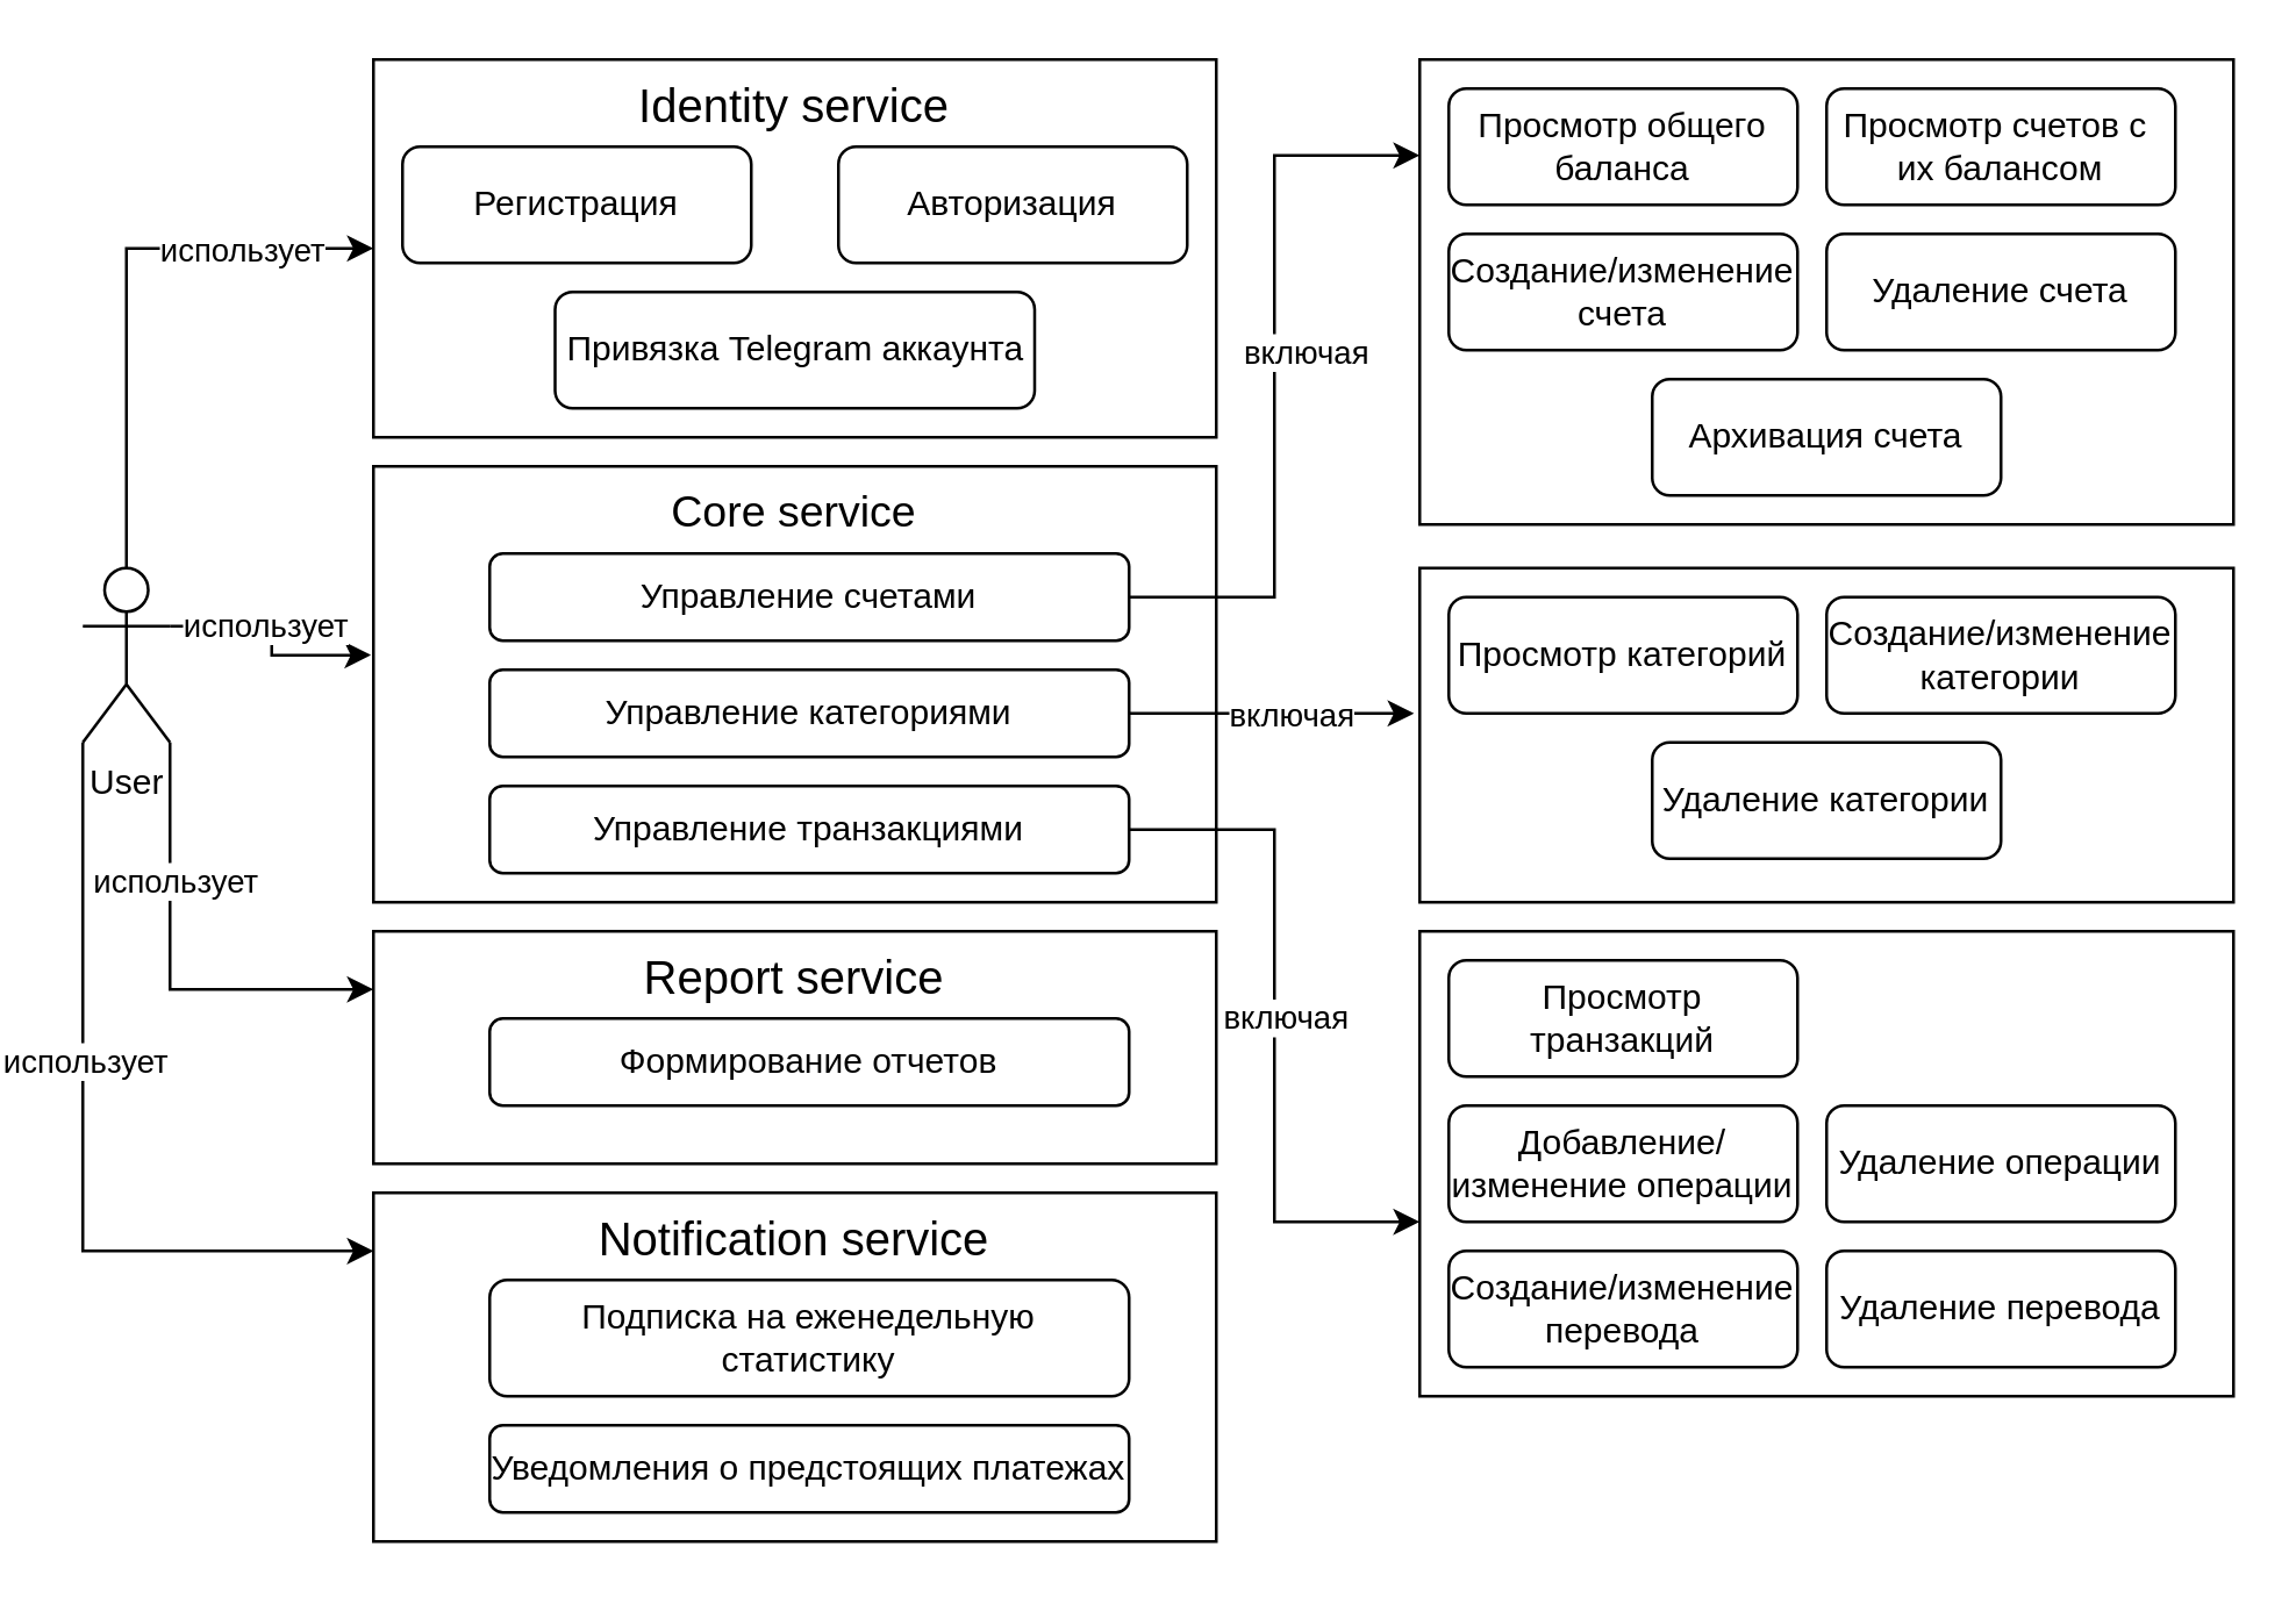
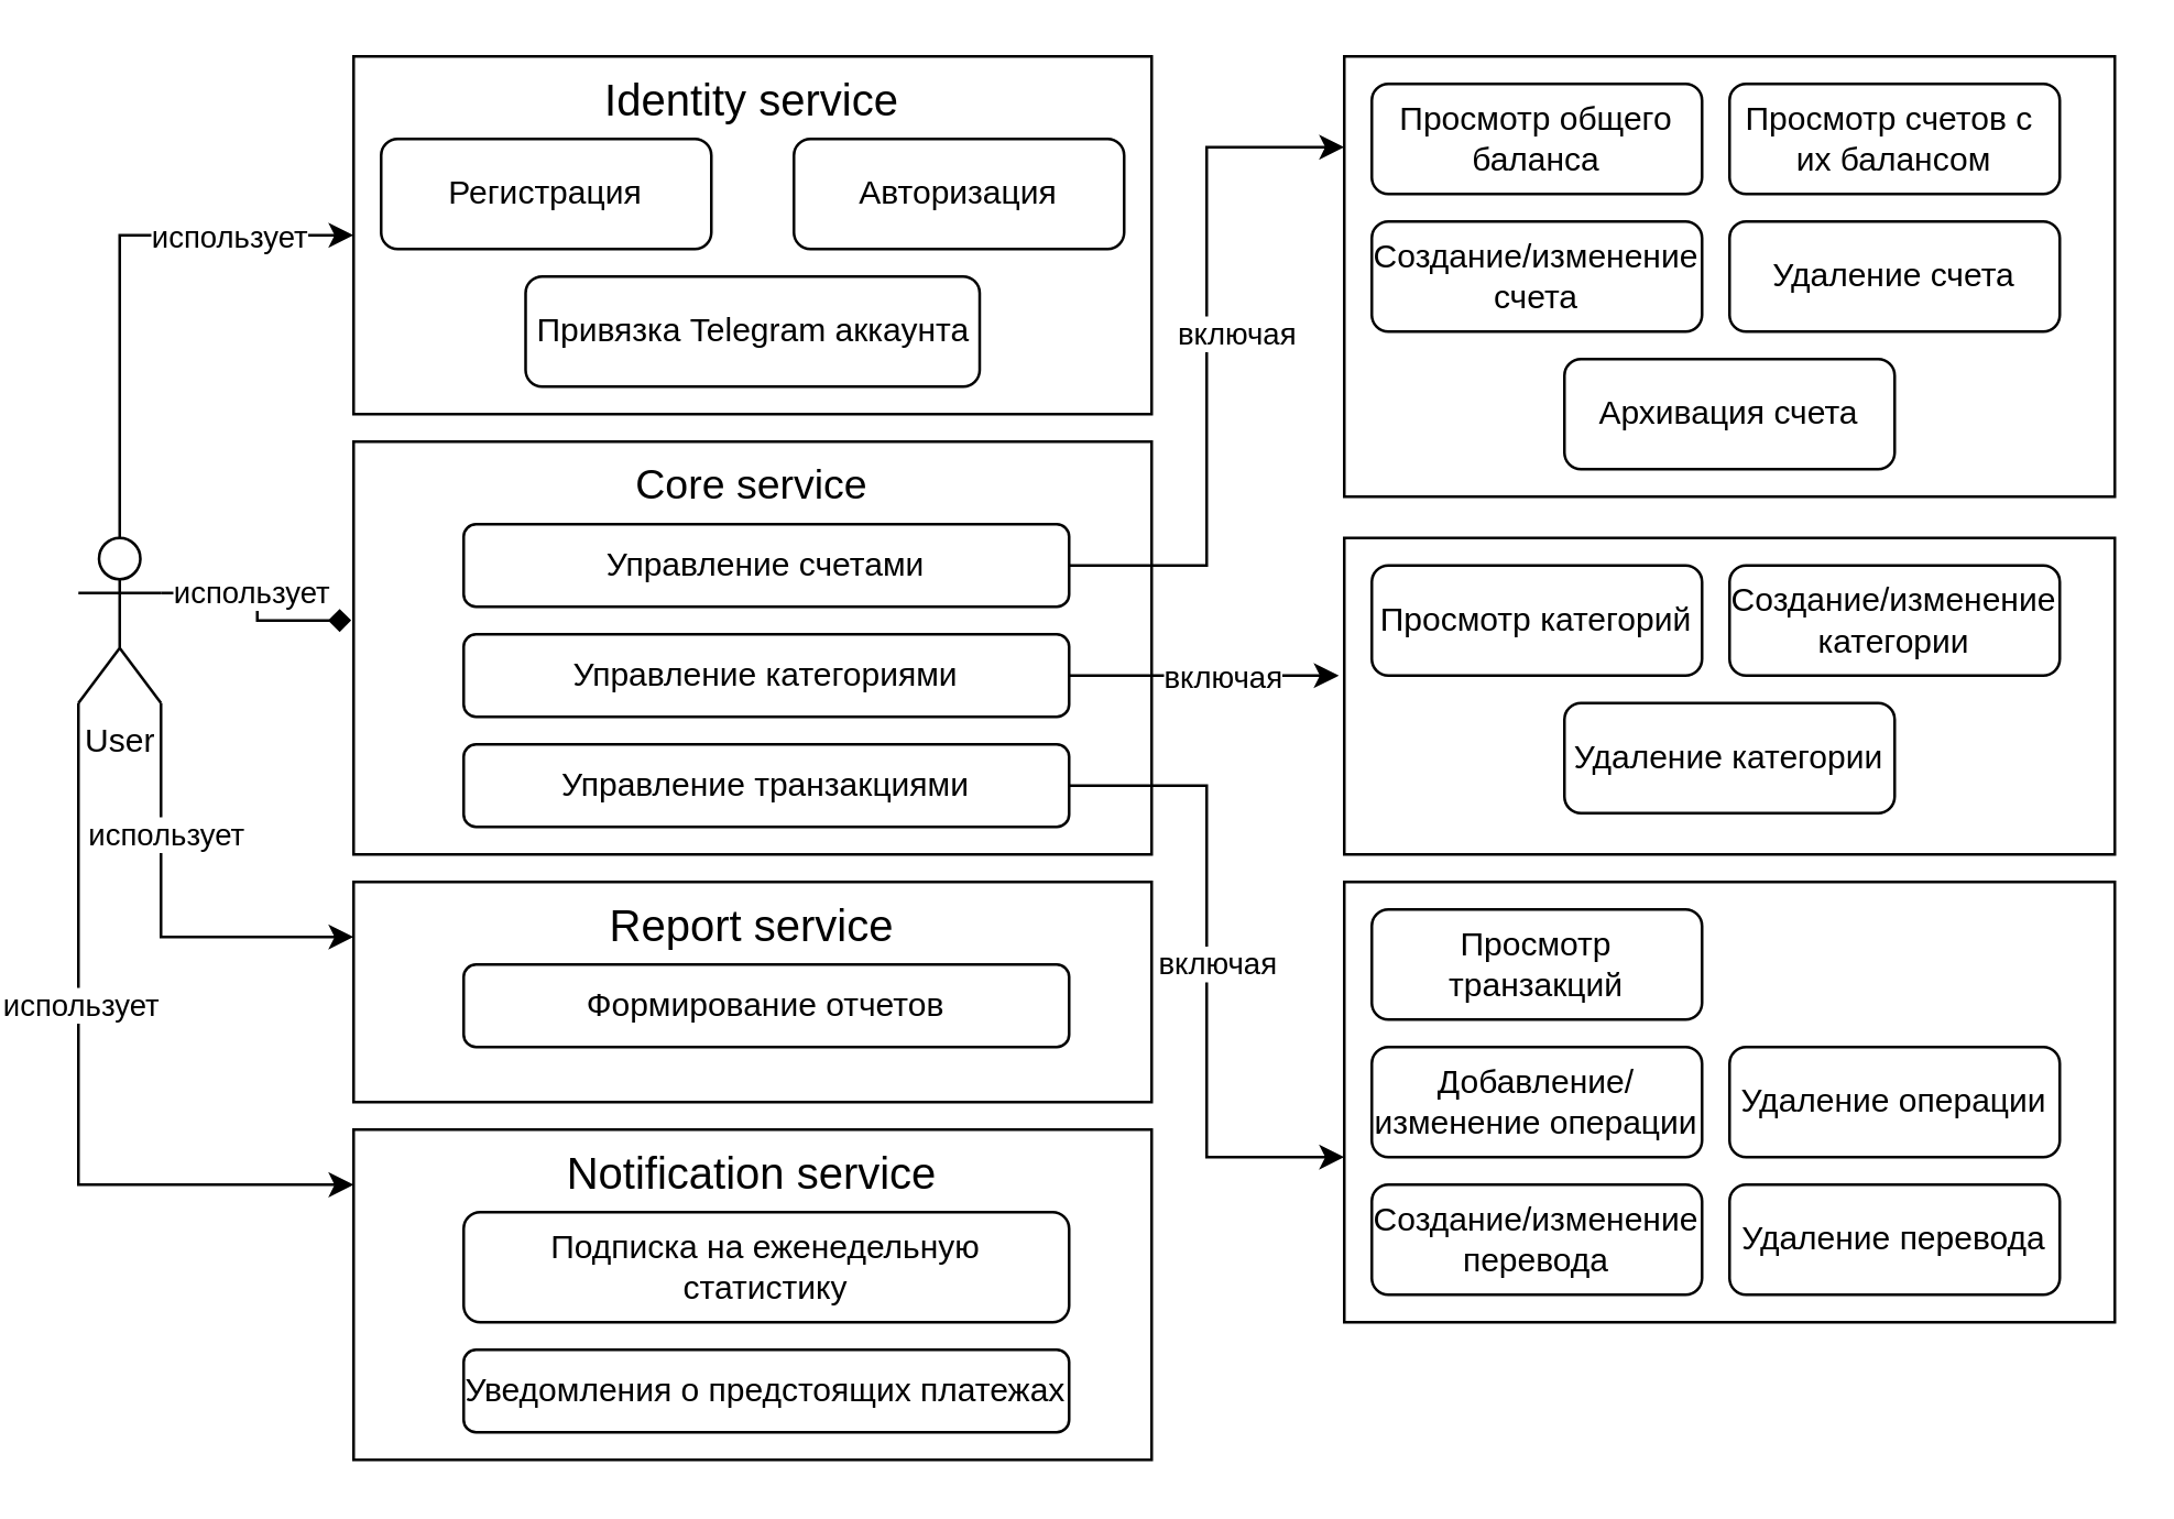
  <mxCell id="0" />
  <mxCell id="1" parent="0" />
  <mxCell id="2" style="edgeStyle=orthogonalEdgeStyle;rounded=0;orthogonalLoop=1;jettySize=auto;html=1;exitX=0.5;exitY=0;exitDx=0;exitDy=0;exitPerimeter=0;entryX=0;entryY=0.5;entryDx=0;entryDy=0;" edge="1" parent="1" source="6" target="7"><mxGeometry relative="1" as="geometry" /></mxCell>
  <mxCell id="3" value="использует" style="edgeLabel;html=1;align=center;verticalAlign=middle;resizable=0;points=[];" vertex="1" connectable="0" parent="2"><mxGeometry x="0.528" relative="1" as="geometry"><mxPoint as="offset" /></mxGeometry></mxCell>
  <mxCell id="4" style="edgeStyle=orthogonalEdgeStyle;rounded=0;orthogonalLoop=1;jettySize=auto;html=1;exitX=1;exitY=1;exitDx=0;exitDy=0;exitPerimeter=0;entryX=0;entryY=0.25;entryDx=0;entryDy=0;" edge="1" parent="1" source="6" target="39"><mxGeometry relative="1" as="geometry" /></mxCell>
  <mxCell id="5" value="использует" style="edgeLabel;html=1;align=center;verticalAlign=middle;resizable=0;points=[];" vertex="1" connectable="0" parent="4"><mxGeometry x="-0.394" y="1" relative="1" as="geometry"><mxPoint as="offset" /></mxGeometry></mxCell>
  <mxCell id="6" value="User" style="shape=umlActor;verticalLabelPosition=bottom;verticalAlign=top;html=1;outlineConnect=0;" vertex="1" parent="1"><mxGeometry x="20" y="195" width="30" height="60" as="geometry" /></mxCell>
  <mxCell id="7" value="Identity service" style="rounded=0;whiteSpace=wrap;html=1;verticalAlign=top;fontSize=16;" vertex="1" parent="1"><mxGeometry x="120" y="20" width="290" height="130" as="geometry" /></mxCell>
  <mxCell id="8" value="Регистрация" style="rounded=1;whiteSpace=wrap;html=1;" vertex="1" parent="1"><mxGeometry x="130" y="50" width="120" height="40" as="geometry" /></mxCell>
  <mxCell id="9" value="Авторизация" style="rounded=1;whiteSpace=wrap;html=1;" vertex="1" parent="1"><mxGeometry x="280" y="50" width="120" height="40" as="geometry" /></mxCell>
  <mxCell id="10" value="Привязка Telegram аккаунта" style="rounded=1;whiteSpace=wrap;html=1;" vertex="1" parent="1"><mxGeometry x="182.5" y="100" width="165" height="40" as="geometry" /></mxCell>
  <mxCell id="11" value="Core service" style="rounded=0;whiteSpace=wrap;html=1;verticalAlign=top;fontSize=15;" vertex="1" parent="1"><mxGeometry x="120" y="160" width="290" height="150" as="geometry" /></mxCell>
  <mxCell id="12" value="Управление счетами" style="rounded=1;whiteSpace=wrap;html=1;" vertex="1" parent="1"><mxGeometry x="160" y="190" width="220" height="30" as="geometry" /></mxCell>
  <mxCell id="13" value="Управление категориями" style="rounded=1;whiteSpace=wrap;html=1;" vertex="1" parent="1"><mxGeometry x="160" y="230" width="220" height="30" as="geometry" /></mxCell>
  <mxCell id="14" value="Управление транзакциями" style="rounded=1;whiteSpace=wrap;html=1;" vertex="1" parent="1"><mxGeometry x="160" y="270" width="220" height="30" as="geometry" /></mxCell>
  <mxCell id="15" value="" style="rounded=0;whiteSpace=wrap;html=1;" vertex="1" parent="1"><mxGeometry x="480" y="20" width="280" height="160" as="geometry" /></mxCell>
  <mxCell id="16" value="Просмотр общего баланса" style="rounded=1;whiteSpace=wrap;html=1;" vertex="1" parent="1"><mxGeometry x="490" y="30" width="120" height="40" as="geometry" /></mxCell>
  <mxCell id="17" value="Просмотр счетов с&amp;nbsp; их балансом" style="rounded=1;whiteSpace=wrap;html=1;" vertex="1" parent="1"><mxGeometry x="620" y="30" width="120" height="40" as="geometry" /></mxCell>
  <mxCell id="18" value="Создание/изменение счета" style="rounded=1;whiteSpace=wrap;html=1;" vertex="1" parent="1"><mxGeometry x="490" y="80" width="120" height="40" as="geometry" /></mxCell>
  <mxCell id="19" value="Удаление счета" style="rounded=1;whiteSpace=wrap;html=1;" vertex="1" parent="1"><mxGeometry x="620" y="80" width="120" height="40" as="geometry" /></mxCell>
  <mxCell id="20" value="Архивация счета" style="rounded=1;whiteSpace=wrap;html=1;" vertex="1" parent="1"><mxGeometry x="560" y="130" width="120" height="40" as="geometry" /></mxCell>
  <mxCell id="21" style="edgeStyle=orthogonalEdgeStyle;rounded=0;orthogonalLoop=1;jettySize=auto;html=1;exitX=1;exitY=0.5;exitDx=0;exitDy=0;entryX=0;entryY=0.206;entryDx=0;entryDy=0;entryPerimeter=0;" edge="1" parent="1" source="12" target="15"><mxGeometry relative="1" as="geometry" /></mxCell>
  <mxCell id="22" value="включая" style="edgeLabel;html=1;align=center;verticalAlign=middle;resizable=0;points=[];" vertex="1" connectable="0" parent="21"><mxGeometry x="0.024" y="2" relative="1" as="geometry"><mxPoint x="12" y="-6" as="offset" /></mxGeometry></mxCell>
  <mxCell id="23" value="" style="rounded=0;whiteSpace=wrap;html=1;" vertex="1" parent="1"><mxGeometry x="480" y="195" width="280" height="115" as="geometry" /></mxCell>
  <mxCell id="24" value="Просмотр категорий" style="rounded=1;whiteSpace=wrap;html=1;" vertex="1" parent="1"><mxGeometry x="490" y="205" width="120" height="40" as="geometry" /></mxCell>
  <mxCell id="25" value="Создание/изменение категории" style="rounded=1;whiteSpace=wrap;html=1;" vertex="1" parent="1"><mxGeometry x="620" y="205" width="120" height="40" as="geometry" /></mxCell>
  <mxCell id="26" value="Удаление категории" style="rounded=1;whiteSpace=wrap;html=1;" vertex="1" parent="1"><mxGeometry x="560" y="255" width="120" height="40" as="geometry" /></mxCell>
  <mxCell id="27" style="edgeStyle=orthogonalEdgeStyle;rounded=0;orthogonalLoop=1;jettySize=auto;html=1;exitX=1;exitY=0.5;exitDx=0;exitDy=0;entryX=-0.007;entryY=0.435;entryDx=0;entryDy=0;entryPerimeter=0;" edge="1" parent="1" source="13" target="23"><mxGeometry relative="1" as="geometry" /></mxCell>
  <mxCell id="28" value="включая" style="edgeLabel;html=1;align=center;verticalAlign=middle;resizable=0;points=[];" vertex="1" connectable="0" parent="27"><mxGeometry x="0.142" relative="1" as="geometry"><mxPoint as="offset" /></mxGeometry></mxCell>
  <mxCell id="29" value="" style="rounded=0;whiteSpace=wrap;html=1;" vertex="1" parent="1"><mxGeometry x="480" y="320" width="280" height="160" as="geometry" /></mxCell>
  <mxCell id="30" value="Просмотр транзакций" style="rounded=1;whiteSpace=wrap;html=1;" vertex="1" parent="1"><mxGeometry x="490" y="330" width="120" height="40" as="geometry" /></mxCell>
  <mxCell id="31" value="Добавление/изменение операции" style="rounded=1;whiteSpace=wrap;html=1;" vertex="1" parent="1"><mxGeometry x="490" y="380" width="120" height="40" as="geometry" /></mxCell>
  <mxCell id="32" value="Удаление операции" style="rounded=1;whiteSpace=wrap;html=1;" vertex="1" parent="1"><mxGeometry x="620" y="380" width="120" height="40" as="geometry" /></mxCell>
  <mxCell id="33" value="Создание/изменение перевода" style="rounded=1;whiteSpace=wrap;html=1;" vertex="1" parent="1"><mxGeometry x="490" y="430" width="120" height="40" as="geometry" /></mxCell>
  <mxCell id="34" value="Удаление перевода" style="rounded=1;whiteSpace=wrap;html=1;" vertex="1" parent="1"><mxGeometry x="620" y="430" width="120" height="40" as="geometry" /></mxCell>
- <mxCell id="35" style="edgeStyle=orthogonalEdgeStyle;rounded=0;orthogonalLoop=1;jettySize=auto;html=1;exitX=1;exitY=0.333;exitDx=0;exitDy=0;exitPerimeter=0;entryX=-0.003;entryY=0.433;entryDx=0;entryDy=0;entryPerimeter=0;" edge="1" parent="1" source="6" target="11"><mxGeometry relative="1" as="geometry" /></mxCell>
+ <mxCell id="35" style="edgeStyle=orthogonalEdgeStyle;rounded=0;orthogonalLoop=1;jettySize=auto;html=1;exitX=1;exitY=0.333;exitDx=0;exitDy=0;exitPerimeter=0;entryX=-0.003;entryY=0.433;entryDx=0;entryDy=0;entryPerimeter=0;endArrow=diamond;" edge="1" parent="1" source="6" target="11"><mxGeometry relative="1" as="geometry" /></mxCell>
  <mxCell id="36" value="использует" style="edgeLabel;html=1;align=center;verticalAlign=middle;resizable=0;points=[];" vertex="1" connectable="0" parent="35"><mxGeometry x="-0.382" y="-1" relative="1" as="geometry"><mxPoint x="9" y="-1" as="offset" /></mxGeometry></mxCell>
  <mxCell id="37" style="edgeStyle=orthogonalEdgeStyle;rounded=0;orthogonalLoop=1;jettySize=auto;html=1;exitX=1;exitY=0.5;exitDx=0;exitDy=0;entryX=0;entryY=0.625;entryDx=0;entryDy=0;entryPerimeter=0;" edge="1" parent="1" source="14" target="29"><mxGeometry relative="1" as="geometry" /></mxCell>
  <mxCell id="38" value="включая" style="edgeLabel;html=1;align=center;verticalAlign=middle;resizable=0;points=[];" vertex="1" connectable="0" parent="37"><mxGeometry x="-0.03" y="3" relative="1" as="geometry"><mxPoint as="offset" /></mxGeometry></mxCell>
  <mxCell id="39" value="Report service" style="rounded=0;whiteSpace=wrap;html=1;verticalAlign=top;fontSize=16;" vertex="1" parent="1"><mxGeometry x="120" y="320" width="290" height="80" as="geometry" /></mxCell>
  <mxCell id="40" value="Формирование отчетов" style="rounded=1;whiteSpace=wrap;html=1;" vertex="1" parent="1"><mxGeometry x="160" y="350" width="220" height="30" as="geometry" /></mxCell>
  <mxCell id="41" value="Notification service" style="rounded=0;whiteSpace=wrap;html=1;verticalAlign=top;fontSize=16;" vertex="1" parent="1"><mxGeometry x="120" y="410" width="290" height="120" as="geometry" /></mxCell>
  <mxCell id="42" value="Подписка на еженедельную статистику" style="rounded=1;whiteSpace=wrap;html=1;" vertex="1" parent="1"><mxGeometry x="160" y="440" width="220" height="40" as="geometry" /></mxCell>
  <mxCell id="43" value="Уведомления о предстоящих платежах" style="rounded=1;whiteSpace=wrap;html=1;" vertex="1" parent="1"><mxGeometry x="160" y="490" width="220" height="30" as="geometry" /></mxCell>
  <mxCell id="44" style="edgeStyle=orthogonalEdgeStyle;rounded=0;orthogonalLoop=1;jettySize=auto;html=1;exitX=0;exitY=1;exitDx=0;exitDy=0;exitPerimeter=0;entryX=0;entryY=0.167;entryDx=0;entryDy=0;entryPerimeter=0;" edge="1" parent="1" source="6" target="41"><mxGeometry relative="1" as="geometry" /></mxCell>
  <mxCell id="45" value="использует" style="edgeLabel;html=1;align=center;verticalAlign=middle;resizable=0;points=[];" vertex="1" connectable="0" parent="44"><mxGeometry x="-0.207" relative="1" as="geometry"><mxPoint as="offset" /></mxGeometry></mxCell>
